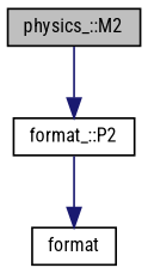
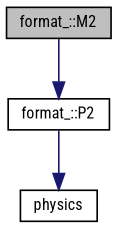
  digraph {
    fontname="Roboto Condensed"
    rankdir=TB
    node [color=black fillcolor=white fontname="Roboto Condensed" fontsize=10 shape=record style=filled]
    edge [color=midnightblue fontname="Roboto Condensed" fontsize=10 labelfontname=Helvetica labelfontsize=10 style=solid]
-   n1 [fillcolor=grey75 fontcolor=black height=0.2 label="physics_::M2" width=0.4]
+   n1 [fillcolor=grey75 fontcolor=black height=0.2 label="format_::M2" width=0.4]
    n2 [height=0.2 label="format_::P2" width=0.4]
-   n3 [height=0.2 label=format width=0.4]
+   n3 [height=0.2 label=physics width=0.4]
    n1 -> n2
    n2 -> n3
  }
